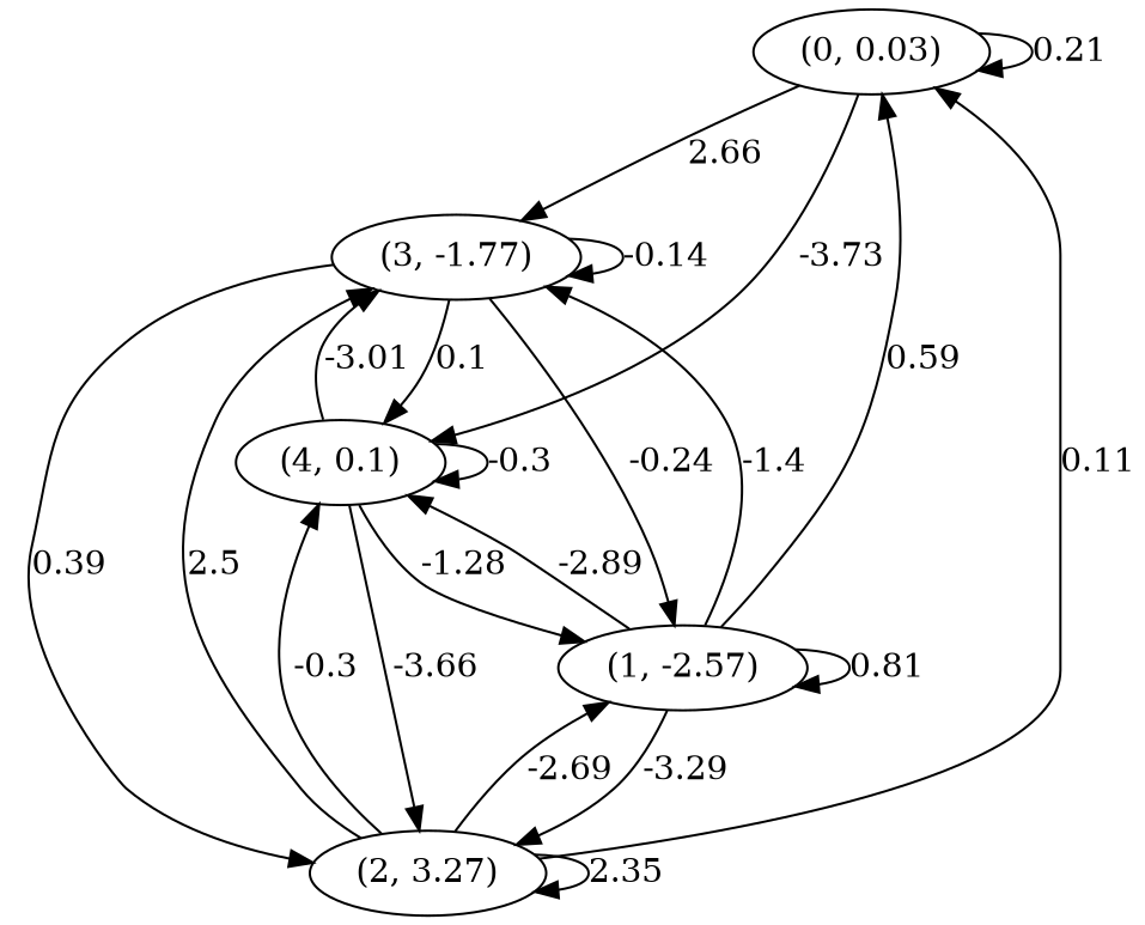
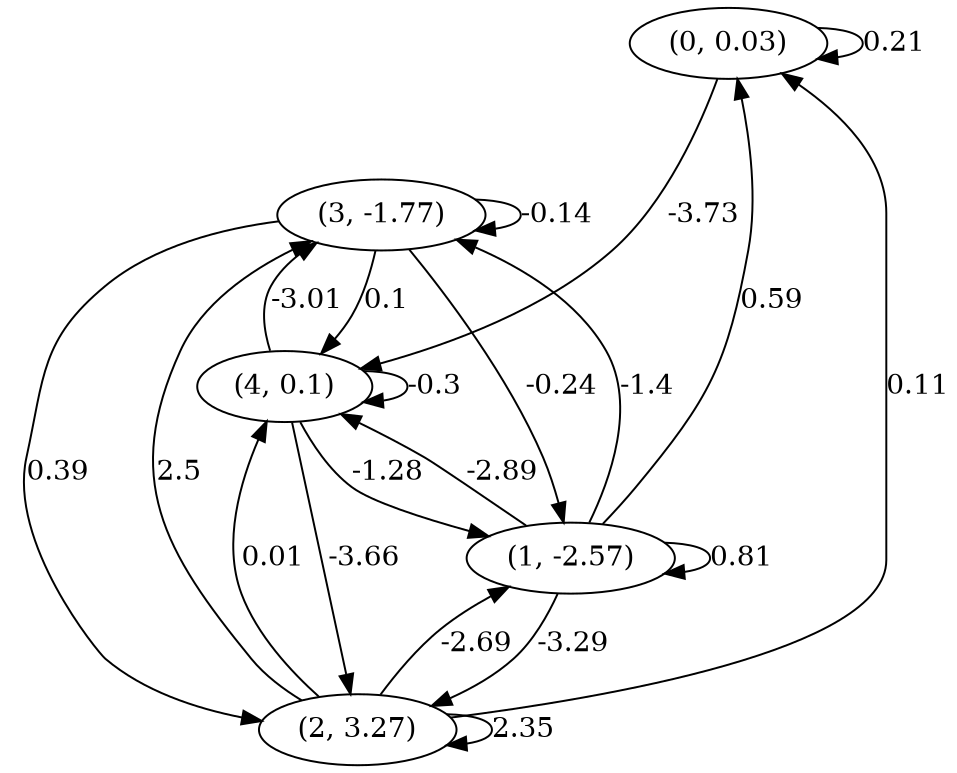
  digraph {
    n1 [label="(0, 0.03)"]
    n2 [label="(3, -1.77)"]
    n3 [label="(4, 0.1)"]
    n4 [label="(2, 3.27)"]
    n5 [label="(1, -2.57)"]
    n1 -> n1 [label=0.21]
-   n1 -> n2 [label=2.66]
    n1 -> n3 [label=-3.73]
    n2 -> n2 [label=-0.14]
    n2 -> n3 [label=0.1]
    n2 -> n4 [label=0.39]
    n2 -> n5 [label=-0.24]
    n3 -> n2 [label=-3.01]
    n3 -> n3 [label=-0.3]
    n3 -> n4 [label=-3.66]
    n3 -> n5 [label=-1.28]
    n4 -> n1 [label=0.11]
    n4 -> n2 [label=2.5]
-   n4 -> n3 [label=-0.3]
+   n4 -> n3 [label=0.01]
    n4 -> n4 [label=2.35]
    n4 -> n5 [label=-2.69]
    n5 -> n1 [label=0.59]
    n5 -> n2 [label=-1.4]
    n5 -> n3 [label=-2.89]
    n5 -> n4 [label=-3.29]
    n5 -> n5 [label=0.81]
  }
